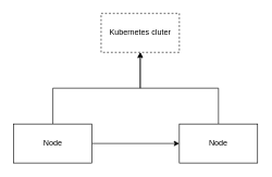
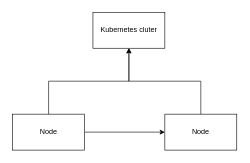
  <mxCell id="0" />
  <mxCell id="1" parent="0" />
- <mxCell id="2" value="Kubernetes cluter" style="rounded=0;whiteSpace=wrap;html=1;dashed=1;" vertex="1" parent="1"><mxGeometry x="154" y="20" width="120" height="60" as="geometry" /></mxCell>
+ <mxCell id="2" value="Kubernetes cluter" style="rounded=0;whiteSpace=wrap;html=1;" vertex="1" parent="1"><mxGeometry x="154" y="20" width="120" height="60" as="geometry" /></mxCell>
  <mxCell id="3" style="edgeStyle=orthogonalEdgeStyle;rounded=0;orthogonalLoop=1;jettySize=auto;html=1;exitX=0.5;exitY=0;exitDx=0;exitDy=0;entryX=0.5;entryY=1;entryDx=0;entryDy=0;" edge="1" parent="1" source="5" target="2"><mxGeometry relative="1" as="geometry"><mxPoint x="90" y="140" as="targetPoint" /></mxGeometry></mxCell>
  <mxCell id="4" style="edgeStyle=orthogonalEdgeStyle;rounded=0;orthogonalLoop=1;jettySize=auto;html=1;entryX=0;entryY=0.5;entryDx=0;entryDy=0;" edge="1" parent="1" source="5" target="7"><mxGeometry relative="1" as="geometry" /></mxCell>
  <mxCell id="5" value="Node" style="rounded=0;whiteSpace=wrap;html=1;" vertex="1" parent="1"><mxGeometry x="20" y="190" width="120" height="60" as="geometry" /></mxCell>
  <mxCell id="6" style="edgeStyle=orthogonalEdgeStyle;rounded=0;orthogonalLoop=1;jettySize=auto;html=1;exitX=0.5;exitY=0;exitDx=0;exitDy=0;entryX=0.5;entryY=1;entryDx=0;entryDy=0;" edge="1" parent="1" source="7" target="2"><mxGeometry relative="1" as="geometry"><mxPoint x="316" y="170" as="sourcePoint" /><mxPoint x="200" y="90" as="targetPoint" /></mxGeometry></mxCell>
  <mxCell id="7" value="Node" style="rounded=0;whiteSpace=wrap;html=1;" vertex="1" parent="1"><mxGeometry x="274" y="190" width="120" height="60" as="geometry" /></mxCell>
